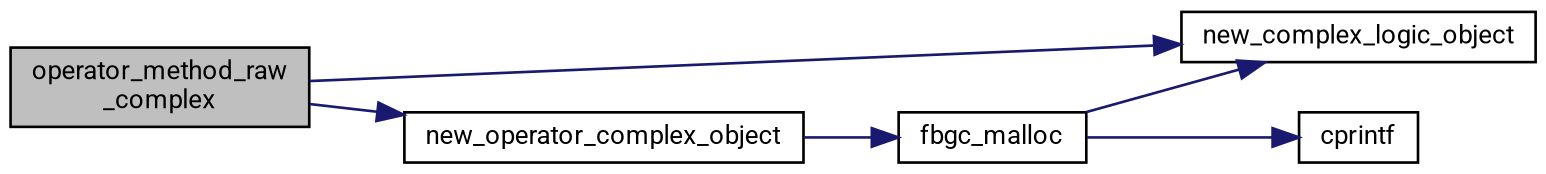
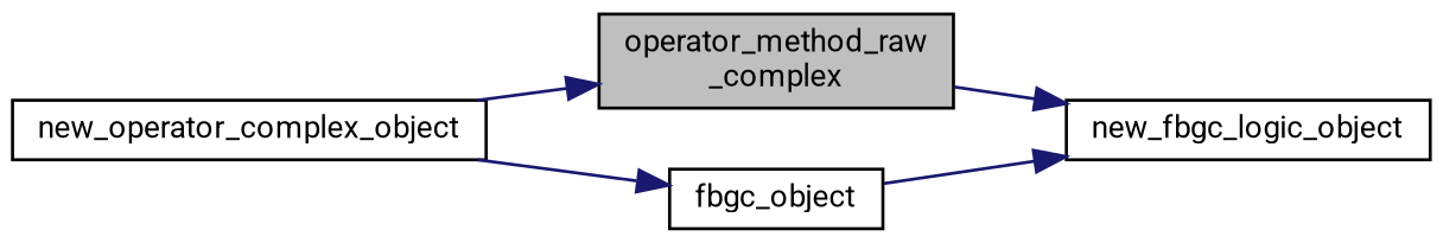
  digraph {
    fontname=Roboto
    rankdir=LR
    node [color=black fillcolor=white fontname=Roboto fontsize=10 shape=record style=filled]
    edge [color=midnightblue fontname=Roboto fontsize=10 labelfontname=Helvetica labelfontsize=10 style=solid]
    n1 [fillcolor=grey75 fontcolor=black height=0.2 label="operator_method_raw\l_complex" width=0.4]
-   n2 [height=0.2 label=new_complex_logic_object width=0.4]
+   n2 [height=0.2 label=new_fbgc_logic_object width=0.4]
    n3 [height=0.2 label=new_operator_complex_object width=0.4]
-   n4 [height=0.2 label=fbgc_malloc width=0.4]
-   n5 [height=0.2 label=cprintf width=0.4]
+   n4 [height=0.2 label=fbgc_object width=0.4]
    n1 -> n2
-   n1 -> n3
+   n3 -> n1
    n3 -> n4
    n4 -> n2
-   n4 -> n5
  }
